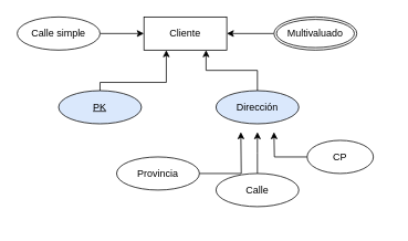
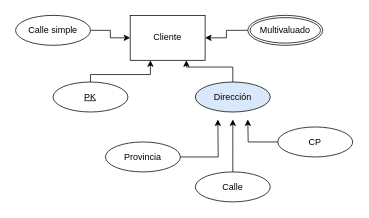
  <mxCell id="0" />
  <mxCell id="1" parent="0" />
- <mxCell id="2" value="Cliente" style="whiteSpace=wrap;html=1;align=center;" vertex="1" parent="1"><mxGeometry x="173" y="20" width="100" height="40" as="geometry" /></mxCell>
+ <mxCell id="2" value="Cliente" style="whiteSpace=wrap;html=1;align=center;" vertex="1" parent="1"><mxGeometry x="173" y="20" width="100" height="60" as="geometry" /></mxCell>
  <mxCell id="3" style="edgeStyle=orthogonalEdgeStyle;rounded=0;orthogonalLoop=1;jettySize=auto;html=1;" edge="1" parent="1" source="4" target="2"><mxGeometry relative="1" as="geometry" /></mxCell>
  <mxCell id="4" value="Calle simple" style="ellipse;whiteSpace=wrap;html=1;align=center;" vertex="1" parent="1"><mxGeometry x="20" y="20" width="100" height="40" as="geometry" /></mxCell>
  <mxCell id="5" style="edgeStyle=orthogonalEdgeStyle;rounded=0;orthogonalLoop=1;jettySize=auto;html=1;entryX=1;entryY=0.5;entryDx=0;entryDy=0;" edge="1" parent="1" source="6" target="2"><mxGeometry relative="1" as="geometry" /></mxCell>
  <mxCell id="6" value="Multivaluado" style="ellipse;shape=doubleEllipse;margin=3;whiteSpace=wrap;html=1;align=center;" vertex="1" parent="1"><mxGeometry x="330" y="20" width="100" height="40" as="geometry" /></mxCell>
  <mxCell id="7" style="edgeStyle=orthogonalEdgeStyle;rounded=0;orthogonalLoop=1;jettySize=auto;html=1;" edge="1" parent="1" source="8" target="2"><mxGeometry relative="1" as="geometry"><Array as="points"><mxPoint x="120" y="99" /><mxPoint x="200" y="99" /></Array></mxGeometry></mxCell>
- <mxCell id="8" value="PK" style="ellipse;whiteSpace=wrap;html=1;align=center;fontStyle=4;fillColor=#dae8fc;" vertex="1" parent="1"><mxGeometry x="70" y="109" width="100" height="40" as="geometry" /></mxCell>
+ <mxCell id="8" value="PK" style="ellipse;whiteSpace=wrap;html=1;align=center;fontStyle=4;" vertex="1" parent="1"><mxGeometry x="70" y="109" width="100" height="40" as="geometry" /></mxCell>
  <mxCell id="9" style="edgeStyle=orthogonalEdgeStyle;rounded=0;orthogonalLoop=1;jettySize=auto;html=1;entryX=0.75;entryY=1;entryDx=0;entryDy=0;" edge="1" parent="1" source="10" target="2"><mxGeometry relative="1" as="geometry" /></mxCell>
  <mxCell id="10" value="Dirección" style="ellipse;whiteSpace=wrap;html=1;align=center;fillColor=#dae8fc;" vertex="1" parent="1"><mxGeometry x="260" y="109" width="100" height="40" as="geometry" /></mxCell>
  <mxCell id="11" style="edgeStyle=orthogonalEdgeStyle;rounded=0;orthogonalLoop=1;jettySize=auto;html=1;" edge="1" parent="1" source="12"><mxGeometry relative="1" as="geometry"><mxPoint x="310" y="159" as="targetPoint" /></mxGeometry></mxCell>
- <mxCell id="12" value="Calle" style="ellipse;whiteSpace=wrap;html=1;align=center;" vertex="1" parent="1"><mxGeometry x="260" y="209" width="100" height="40" as="geometry" /></mxCell>
+ <mxCell id="12" value="Calle" style="ellipse;whiteSpace=wrap;html=1;align=center;" vertex="1" parent="1"><mxGeometry x="260" y="229" width="100" height="40" as="geometry" /></mxCell>
  <mxCell id="13" style="edgeStyle=orthogonalEdgeStyle;rounded=0;orthogonalLoop=1;jettySize=auto;html=1;" edge="1" parent="1" source="14"><mxGeometry relative="1" as="geometry"><mxPoint x="290" y="159" as="targetPoint" /></mxGeometry></mxCell>
  <mxCell id="14" value="Provincia" style="ellipse;whiteSpace=wrap;html=1;align=center;" vertex="1" parent="1"><mxGeometry x="140" y="189" width="100" height="40" as="geometry" /></mxCell>
  <mxCell id="15" style="edgeStyle=orthogonalEdgeStyle;rounded=0;orthogonalLoop=1;jettySize=auto;html=1;" edge="1" parent="1" source="16"><mxGeometry relative="1" as="geometry"><mxPoint x="330" y="159" as="targetPoint" /></mxGeometry></mxCell>
- <mxCell id="16" value="CP" style="ellipse;whiteSpace=wrap;html=1;align=center;" vertex="1" parent="1"><mxGeometry x="370" y="169" width="80" height="40" as="geometry" /></mxCell>
+ <mxCell id="16" value="CP" style="ellipse;whiteSpace=wrap;html=1;align=center;" vertex="1" parent="1"><mxGeometry x="370" y="169" width="100" height="40" as="geometry" /></mxCell>
